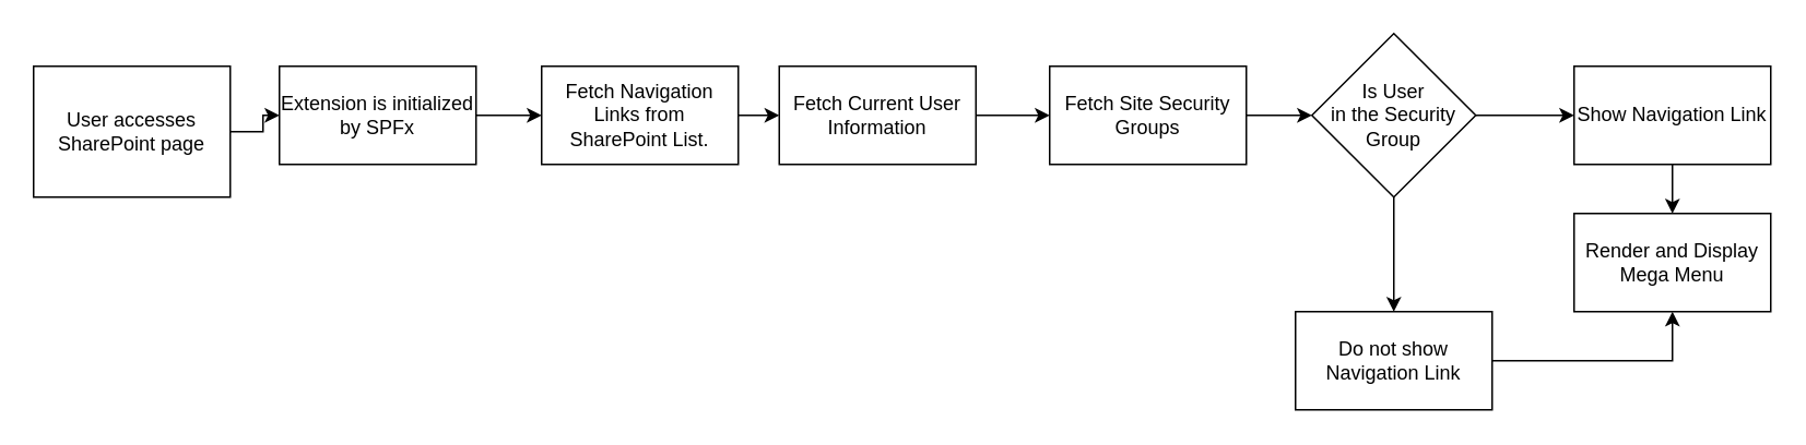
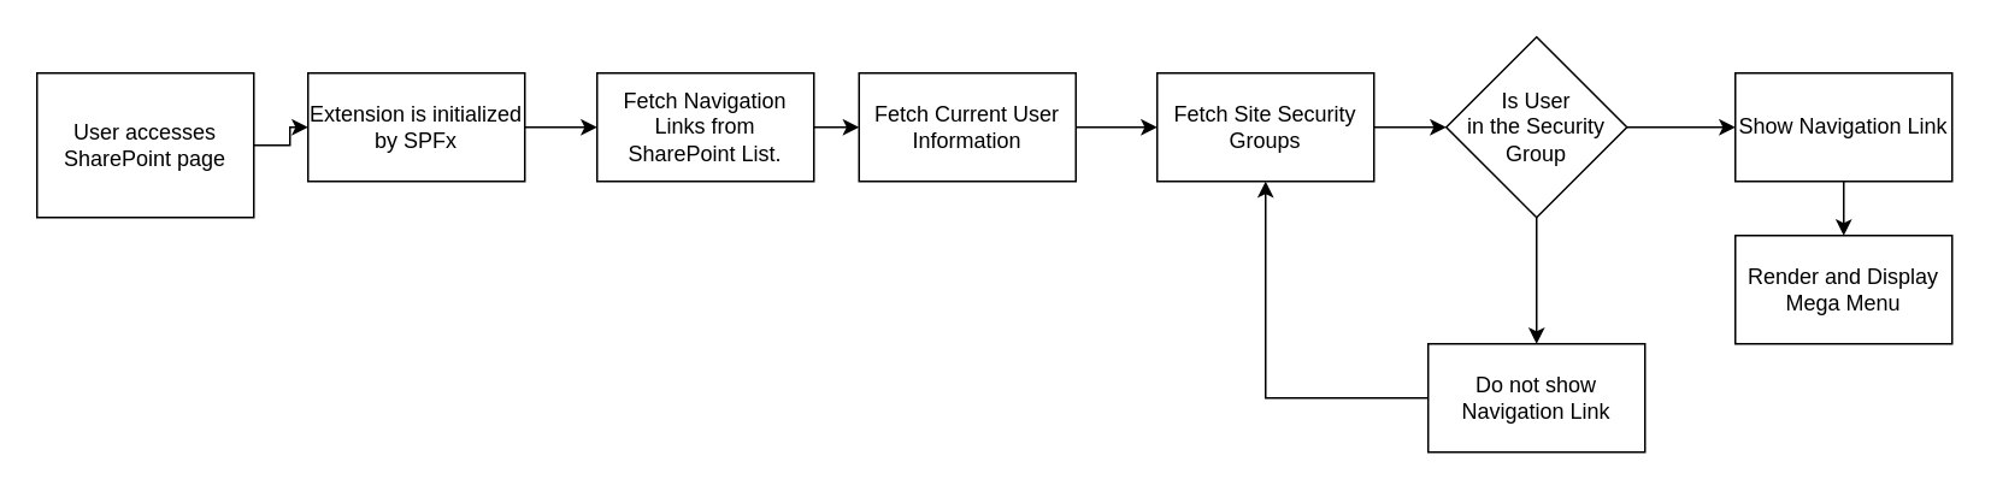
  <mxCell id="0" />
  <mxCell id="1" parent="0" />
  <mxCell id="2" style="edgeStyle=orthogonalEdgeStyle;rounded=0;orthogonalLoop=1;jettySize=auto;html=1;" edge="1" parent="1" source="3" target="5"><mxGeometry relative="1" as="geometry" /></mxCell>
  <mxCell id="3" value="User accesses SharePoint page" style="whiteSpace=wrap;html=1;" vertex="1" parent="1"><mxGeometry x="20" y="40" width="120" height="80" as="geometry" /></mxCell>
  <mxCell id="4" style="edgeStyle=orthogonalEdgeStyle;rounded=0;orthogonalLoop=1;jettySize=auto;html=1;" edge="1" parent="1" source="5" target="7"><mxGeometry relative="1" as="geometry" /></mxCell>
  <mxCell id="5" value="Extension is initialized by SPFx" style="whiteSpace=wrap;html=1;" vertex="1" parent="1"><mxGeometry x="170" y="40" width="120" height="60" as="geometry" /></mxCell>
  <mxCell id="6" style="edgeStyle=orthogonalEdgeStyle;rounded=0;orthogonalLoop=1;jettySize=auto;html=1;" edge="1" parent="1" source="7" target="9"><mxGeometry relative="1" as="geometry" /></mxCell>
  <mxCell id="7" value="Fetch Navigation Links from SharePoint List." style="whiteSpace=wrap;html=1;" vertex="1" parent="1"><mxGeometry x="330" y="40" width="120" height="60" as="geometry" /></mxCell>
  <mxCell id="8" style="edgeStyle=orthogonalEdgeStyle;rounded=0;orthogonalLoop=1;jettySize=auto;html=1;" edge="1" parent="1" source="9" target="11"><mxGeometry relative="1" as="geometry" /></mxCell>
  <mxCell id="9" value="Fetch Current User Information" style="whiteSpace=wrap;html=1;" vertex="1" parent="1"><mxGeometry x="475" y="40" width="120" height="60" as="geometry" /></mxCell>
  <mxCell id="10" style="edgeStyle=orthogonalEdgeStyle;rounded=0;orthogonalLoop=1;jettySize=auto;html=1;" edge="1" parent="1" source="11" target="14"><mxGeometry relative="1" as="geometry" /></mxCell>
  <mxCell id="11" value="Fetch Site Security Groups" style="whiteSpace=wrap;html=1;" vertex="1" parent="1"><mxGeometry x="640" y="40" width="120" height="60" as="geometry" /></mxCell>
  <mxCell id="12" style="edgeStyle=orthogonalEdgeStyle;rounded=0;orthogonalLoop=1;jettySize=auto;html=1;" edge="1" parent="1" source="14" target="18"><mxGeometry relative="1" as="geometry" /></mxCell>
  <mxCell id="13" style="edgeStyle=orthogonalEdgeStyle;rounded=0;orthogonalLoop=1;jettySize=auto;html=1;" edge="1" parent="1" source="14" target="16"><mxGeometry relative="1" as="geometry" /></mxCell>
  <mxCell id="14" value="Is User&lt;div&gt;in the Security Group&lt;/div&gt;" style="rhombus;whiteSpace=wrap;html=1;" vertex="1" parent="1"><mxGeometry x="800" y="20" width="100" height="100" as="geometry" /></mxCell>
  <mxCell id="15" style="edgeStyle=orthogonalEdgeStyle;rounded=0;orthogonalLoop=1;jettySize=auto;html=1;entryX=0.5;entryY=0;entryDx=0;entryDy=0;" edge="1" parent="1" source="16" target="19"><mxGeometry relative="1" as="geometry" /></mxCell>
  <mxCell id="16" value="Show Navigation Link" style="whiteSpace=wrap;html=1;" vertex="1" parent="1"><mxGeometry x="960" y="40" width="120" height="60" as="geometry" /></mxCell>
- <mxCell id="17" style="edgeStyle=orthogonalEdgeStyle;rounded=0;orthogonalLoop=1;jettySize=auto;html=1;entryX=0.5;entryY=1;entryDx=0;entryDy=0;" edge="1" parent="1" source="18" target="19"><mxGeometry relative="1" as="geometry" /></mxCell>
+ <mxCell id="17" style="edgeStyle=orthogonalEdgeStyle;rounded=0;orthogonalLoop=1;jettySize=auto;html=1;" edge="1" parent="1" source="18" target="11"><mxGeometry relative="1" as="geometry" /></mxCell>
  <mxCell id="18" value="Do not show Navigation Link" style="whiteSpace=wrap;html=1;" vertex="1" parent="1"><mxGeometry x="790" y="190" width="120" height="60" as="geometry" /></mxCell>
  <mxCell id="19" value="Render and Display Mega Menu" style="whiteSpace=wrap;html=1;" vertex="1" parent="1"><mxGeometry x="960" y="130" width="120" height="60" as="geometry" /></mxCell>
